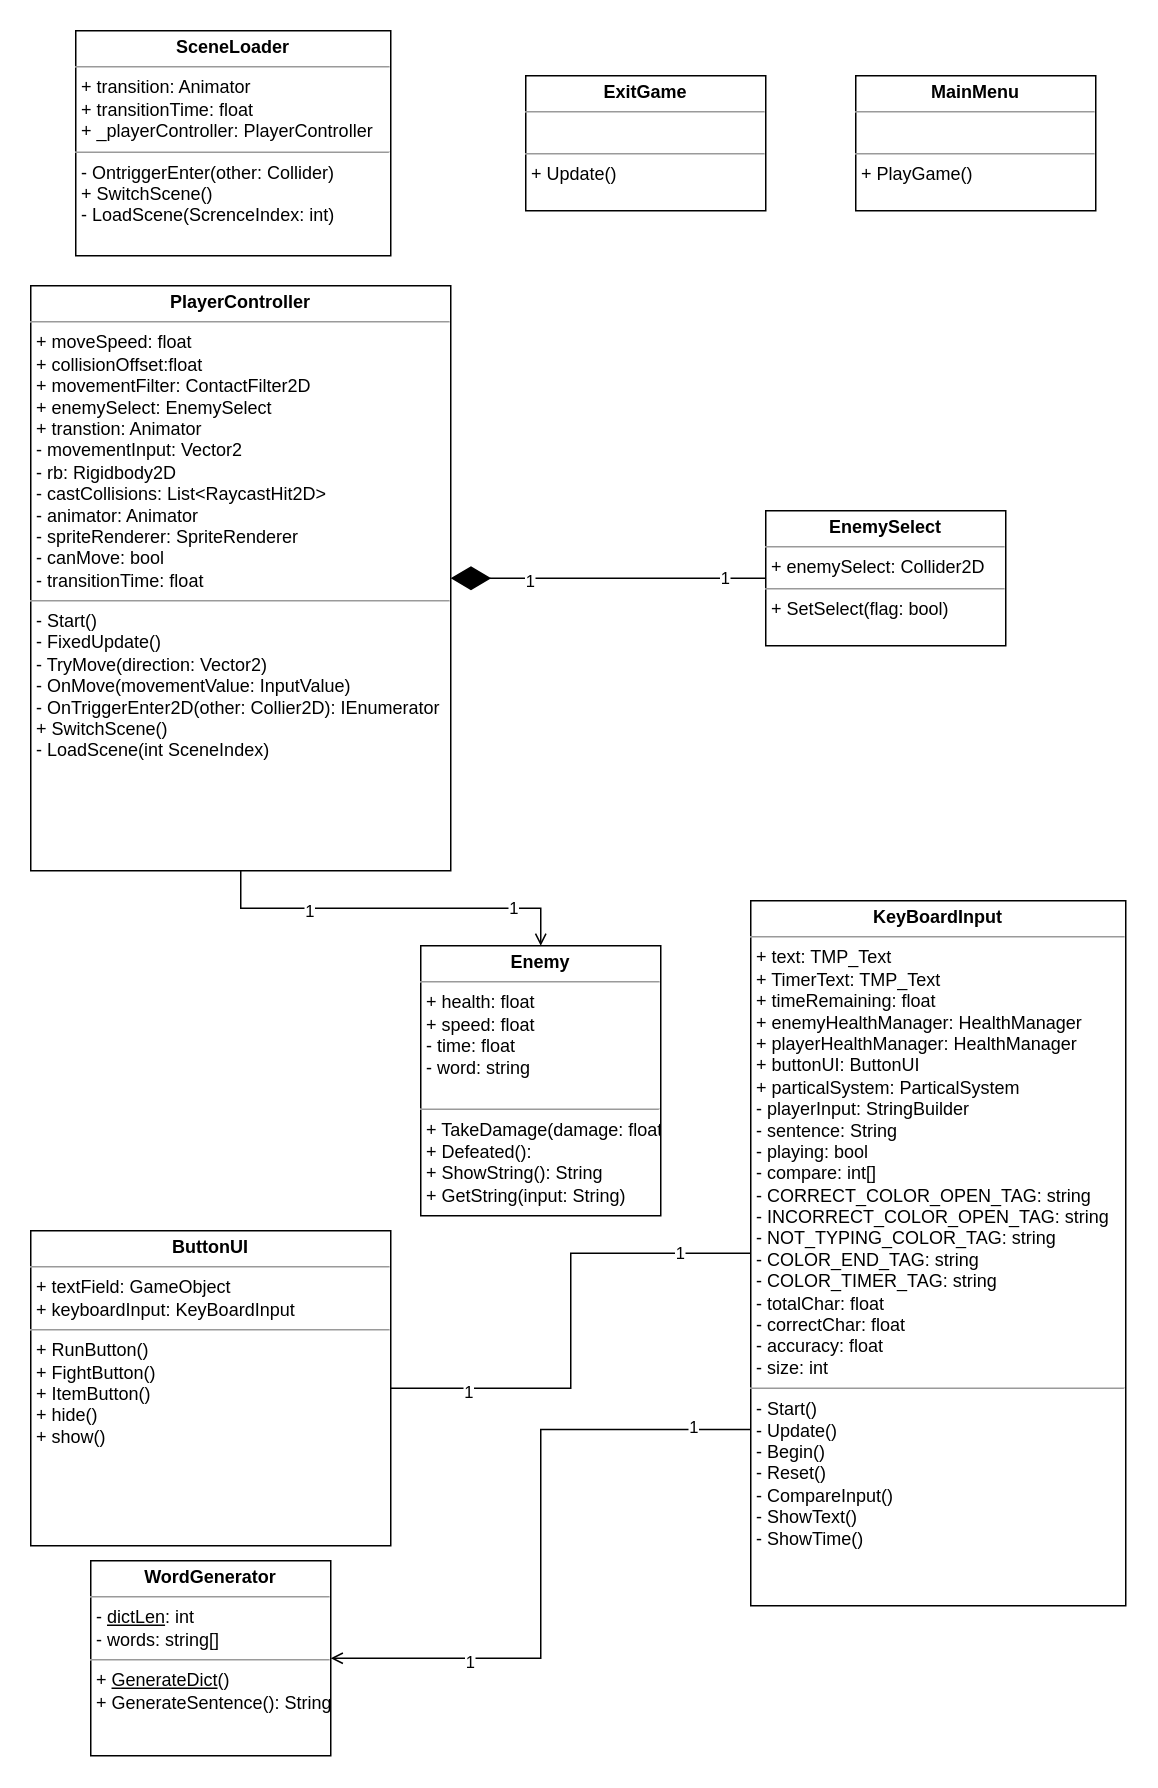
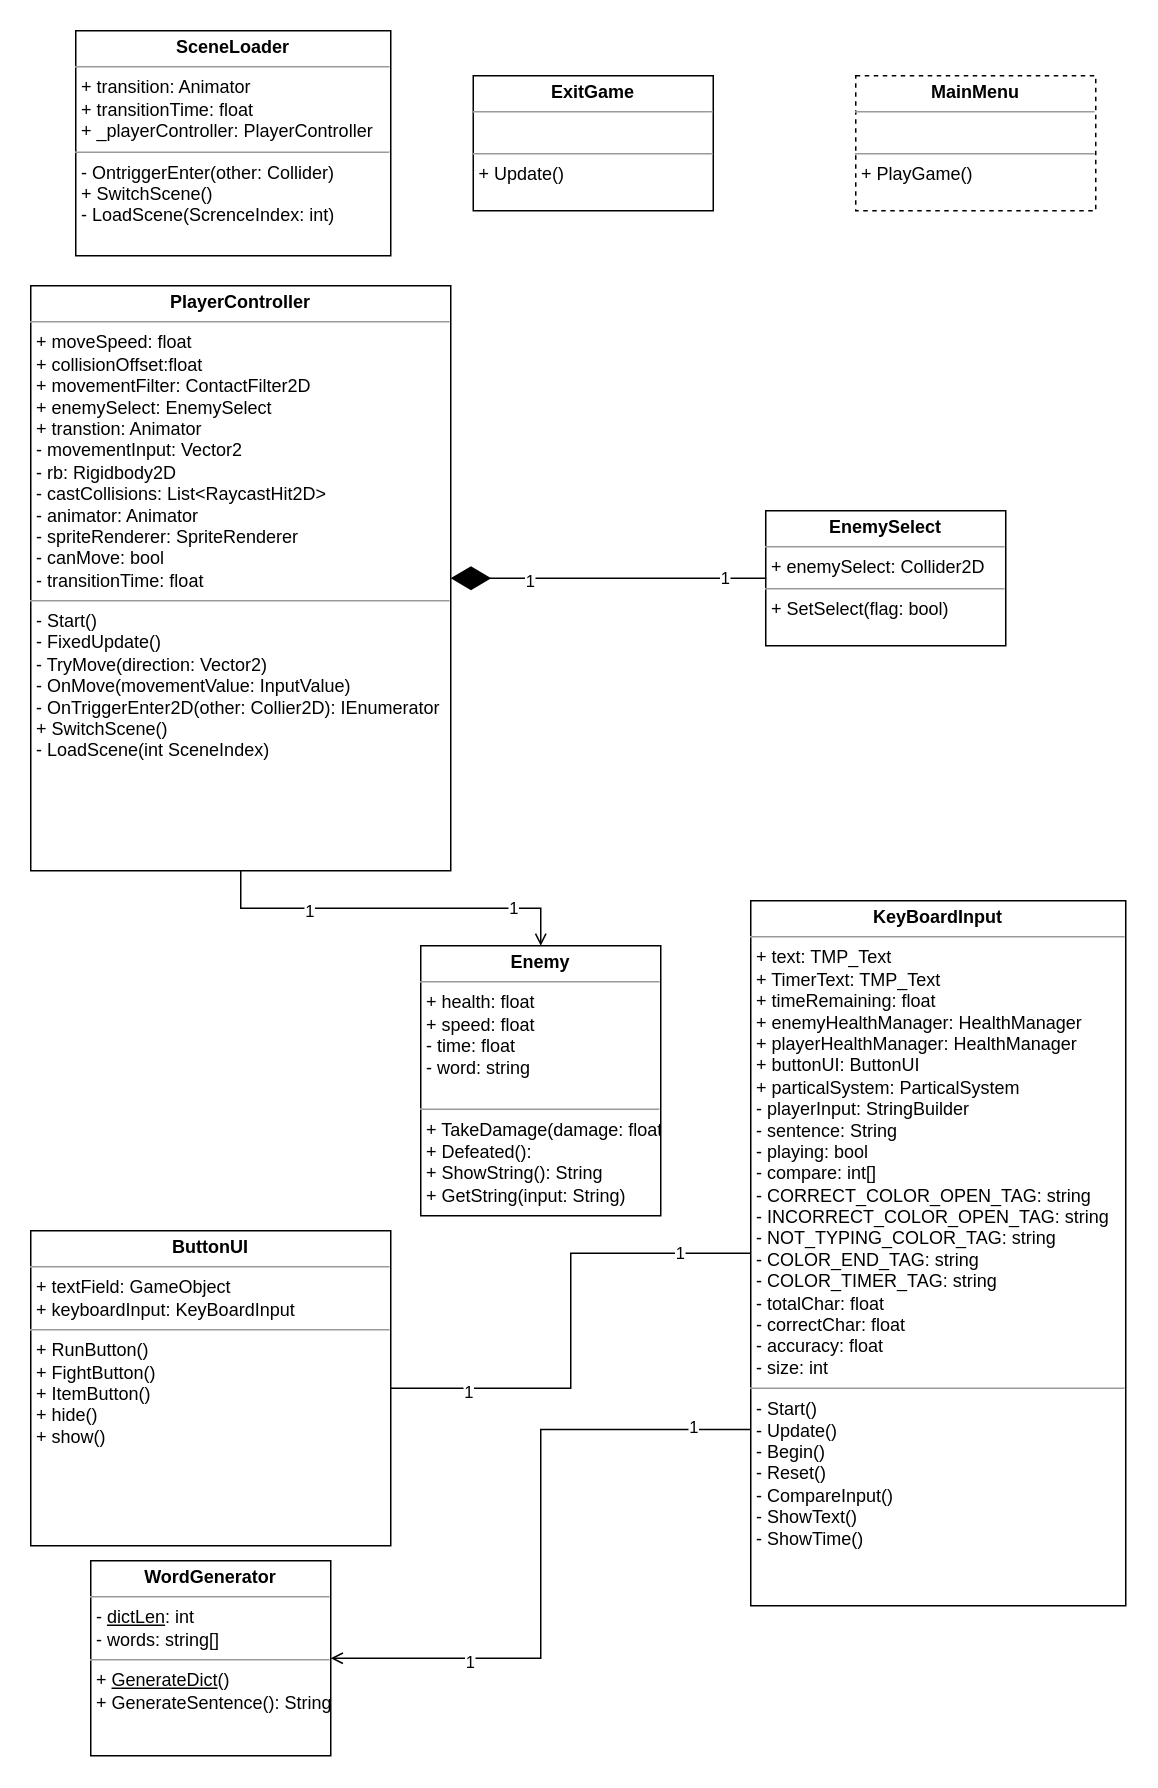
  <mxCell id="0" />
  <mxCell id="1" parent="0" />
  <mxCell id="2" style="edgeStyle=orthogonalEdgeStyle;rounded=0;orthogonalLoop=1;jettySize=auto;html=1;exitX=0.5;exitY=1;exitDx=0;exitDy=0;entryX=0.5;entryY=0;entryDx=0;entryDy=0;endArrow=open;endFill=0;" edge="1" parent="1" source="5" target="19"><mxGeometry relative="1" as="geometry" /></mxCell>
  <mxCell id="3" value="1" style="edgeLabel;html=1;align=center;verticalAlign=middle;resizable=0;points=[];" vertex="1" connectable="0" parent="2"><mxGeometry x="-0.44" y="-1" relative="1" as="geometry"><mxPoint as="offset" /></mxGeometry></mxCell>
  <mxCell id="4" value="1" style="edgeLabel;html=1;align=center;verticalAlign=middle;resizable=0;points=[];" vertex="1" connectable="0" parent="2"><mxGeometry x="0.648" y="1" relative="1" as="geometry"><mxPoint as="offset" /></mxGeometry></mxCell>
  <mxCell id="5" value="&lt;p style=&quot;margin:0px;margin-top:4px;text-align:center;&quot;&gt;&lt;b&gt;PlayerController&lt;/b&gt;&lt;/p&gt;&lt;hr size=&quot;1&quot;&gt;&lt;p style=&quot;margin:0px;margin-left:4px;&quot;&gt;+ moveSpeed: float&lt;/p&gt;&lt;p style=&quot;margin:0px;margin-left:4px;&quot;&gt;+ collisionOffset:float&lt;/p&gt;&lt;p style=&quot;margin:0px;margin-left:4px;&quot;&gt;+ movementFilter: ContactFilter2D&lt;/p&gt;&lt;p style=&quot;margin:0px;margin-left:4px;&quot;&gt;+ enemySelect: EnemySelect&lt;/p&gt;&lt;p style=&quot;margin:0px;margin-left:4px;&quot;&gt;+ transtion: Animator&lt;/p&gt;&lt;p style=&quot;margin:0px;margin-left:4px;&quot;&gt;- movementInput: Vector2&lt;/p&gt;&lt;p style=&quot;margin:0px;margin-left:4px;&quot;&gt;- rb: Rigidbody2D&lt;/p&gt;&lt;p style=&quot;margin:0px;margin-left:4px;&quot;&gt;- castCollisions: List&amp;lt;RaycastHit2D&amp;gt;&lt;/p&gt;&lt;p style=&quot;margin:0px;margin-left:4px;&quot;&gt;- animator: Animator&lt;/p&gt;&lt;p style=&quot;margin:0px;margin-left:4px;&quot;&gt;- spriteRenderer: SpriteRenderer&lt;/p&gt;&lt;p style=&quot;margin:0px;margin-left:4px;&quot;&gt;- canMove: bool&lt;/p&gt;&lt;p style=&quot;margin:0px;margin-left:4px;&quot;&gt;- transitionTime: float&lt;/p&gt;&lt;hr size=&quot;1&quot;&gt;&lt;p style=&quot;margin:0px;margin-left:4px;&quot;&gt;- Start()&lt;/p&gt;&lt;p style=&quot;margin:0px;margin-left:4px;&quot;&gt;- FixedUpdate()&lt;/p&gt;&lt;p style=&quot;margin:0px;margin-left:4px;&quot;&gt;- TryMove(direction: Vector2)&lt;/p&gt;&lt;p style=&quot;margin:0px;margin-left:4px;&quot;&gt;- OnMove(movementValue: InputValue)&lt;/p&gt;&lt;p style=&quot;margin:0px;margin-left:4px;&quot;&gt;- OnTriggerEnter2D(other: Collier2D): IEnumerator&lt;/p&gt;&lt;p style=&quot;margin:0px;margin-left:4px;&quot;&gt;+ SwitchScene()&lt;/p&gt;&lt;p style=&quot;margin:0px;margin-left:4px;&quot;&gt;- LoadScene(int SceneIndex)&lt;/p&gt;" style="verticalAlign=top;align=left;overflow=fill;fontSize=12;fontFamily=Helvetica;html=1;" vertex="1" parent="1"><mxGeometry x="20" y="190" width="280" height="390" as="geometry" /></mxCell>
  <mxCell id="6" value="&lt;p style=&quot;margin:0px;margin-top:4px;text-align:center;&quot;&gt;&lt;b&gt;EnemySelect&lt;/b&gt;&lt;/p&gt;&lt;hr size=&quot;1&quot;&gt;&lt;p style=&quot;margin:0px;margin-left:4px;&quot;&gt;+ enemySelect: Collider2D&lt;/p&gt;&lt;hr size=&quot;1&quot;&gt;&lt;p style=&quot;margin:0px;margin-left:4px;&quot;&gt;+ SetSelect(flag: bool)&lt;/p&gt;" style="verticalAlign=top;align=left;overflow=fill;fontSize=12;fontFamily=Helvetica;html=1;" vertex="1" parent="1"><mxGeometry x="510" y="340" width="160" height="90" as="geometry" /></mxCell>
  <mxCell id="7" value="" style="endArrow=diamondThin;endFill=1;endSize=24;html=1;rounded=0;entryX=1;entryY=0.5;entryDx=0;entryDy=0;exitX=0;exitY=0.5;exitDx=0;exitDy=0;" edge="1" parent="1" source="6" target="5"><mxGeometry width="160" relative="1" as="geometry"><mxPoint x="380" y="490" as="sourcePoint" /><mxPoint x="540" y="490" as="targetPoint" /></mxGeometry></mxCell>
  <mxCell id="8" value="1" style="edgeLabel;html=1;align=center;verticalAlign=middle;resizable=0;points=[];" vertex="1" connectable="0" parent="7"><mxGeometry x="0.5" y="1" relative="1" as="geometry"><mxPoint as="offset" /></mxGeometry></mxCell>
  <mxCell id="9" value="1" style="edgeLabel;html=1;align=center;verticalAlign=middle;resizable=0;points=[];" vertex="1" connectable="0" parent="7"><mxGeometry x="-0.738" y="-1" relative="1" as="geometry"><mxPoint as="offset" /></mxGeometry></mxCell>
  <mxCell id="10" style="edgeStyle=orthogonalEdgeStyle;rounded=0;orthogonalLoop=1;jettySize=auto;html=1;exitX=1;exitY=0.5;exitDx=0;exitDy=0;entryX=0;entryY=0.5;entryDx=0;entryDy=0;endArrow=none;endFill=0;" edge="1" parent="1" source="13" target="17"><mxGeometry relative="1" as="geometry" /></mxCell>
  <mxCell id="11" value="1" style="edgeLabel;html=1;align=center;verticalAlign=middle;resizable=0;points=[];" vertex="1" connectable="0" parent="10"><mxGeometry x="-0.691" y="-2" relative="1" as="geometry"><mxPoint as="offset" /></mxGeometry></mxCell>
  <mxCell id="12" value="1" style="edgeLabel;html=1;align=center;verticalAlign=middle;resizable=0;points=[];" vertex="1" connectable="0" parent="10"><mxGeometry x="0.709" y="1" relative="1" as="geometry"><mxPoint as="offset" /></mxGeometry></mxCell>
  <mxCell id="13" value="&lt;p style=&quot;margin:0px;margin-top:4px;text-align:center;&quot;&gt;&lt;b&gt;ButtonUI&lt;/b&gt;&lt;/p&gt;&lt;hr size=&quot;1&quot;&gt;&lt;p style=&quot;margin:0px;margin-left:4px;&quot;&gt;+ textField: GameObject&lt;/p&gt;&lt;p style=&quot;margin:0px;margin-left:4px;&quot;&gt;+ keyboardInput: KeyBoardInput&lt;/p&gt;&lt;hr size=&quot;1&quot;&gt;&lt;p style=&quot;margin:0px;margin-left:4px;&quot;&gt;+ RunButton()&lt;/p&gt;&lt;p style=&quot;margin:0px;margin-left:4px;&quot;&gt;+ FightButton()&lt;/p&gt;&lt;p style=&quot;margin:0px;margin-left:4px;&quot;&gt;+ ItemButton()&lt;/p&gt;&lt;p style=&quot;margin:0px;margin-left:4px;&quot;&gt;+ hide()&lt;/p&gt;&lt;p style=&quot;margin:0px;margin-left:4px;&quot;&gt;+ show()&lt;/p&gt;" style="verticalAlign=top;align=left;overflow=fill;fontSize=12;fontFamily=Helvetica;html=1;" vertex="1" parent="1"><mxGeometry x="20" y="820" width="240" height="210" as="geometry" /></mxCell>
  <mxCell id="14" style="edgeStyle=orthogonalEdgeStyle;rounded=0;orthogonalLoop=1;jettySize=auto;html=1;exitX=0;exitY=0.75;exitDx=0;exitDy=0;endArrow=open;endFill=0;" edge="1" parent="1" source="17" target="18"><mxGeometry relative="1" as="geometry" /></mxCell>
  <mxCell id="15" value="1" style="edgeLabel;html=1;align=center;verticalAlign=middle;resizable=0;points=[];" vertex="1" connectable="0" parent="14"><mxGeometry x="0.57" y="2" relative="1" as="geometry"><mxPoint as="offset" /></mxGeometry></mxCell>
  <mxCell id="16" value="1" style="edgeLabel;html=1;align=center;verticalAlign=middle;resizable=0;points=[];" vertex="1" connectable="0" parent="14"><mxGeometry x="-0.82" y="-2" relative="1" as="geometry"><mxPoint as="offset" /></mxGeometry></mxCell>
  <mxCell id="17" value="&lt;p style=&quot;margin:0px;margin-top:4px;text-align:center;&quot;&gt;&lt;b&gt;KeyBoardInput&lt;/b&gt;&lt;/p&gt;&lt;hr size=&quot;1&quot;&gt;&lt;p style=&quot;margin:0px;margin-left:4px;&quot;&gt;+ text: TMP_Text&lt;/p&gt;&lt;p style=&quot;margin:0px;margin-left:4px;&quot;&gt;+ TimerText: TMP_Text&lt;/p&gt;&lt;p style=&quot;margin:0px;margin-left:4px;&quot;&gt;+ timeRemaining: float&lt;/p&gt;&lt;p style=&quot;margin:0px;margin-left:4px;&quot;&gt;+ enemyHealthManager: HealthManager&lt;/p&gt;&lt;p style=&quot;margin:0px;margin-left:4px;&quot;&gt;+ playerHealthManager: HealthManager&lt;/p&gt;&lt;p style=&quot;margin:0px;margin-left:4px;&quot;&gt;+ buttonUI: ButtonUI&lt;/p&gt;&lt;p style=&quot;margin:0px;margin-left:4px;&quot;&gt;+ particalSystem: ParticalSystem&lt;/p&gt;&lt;p style=&quot;margin:0px;margin-left:4px;&quot;&gt;- playerInput: StringBuilder&lt;/p&gt;&lt;p style=&quot;margin:0px;margin-left:4px;&quot;&gt;- sentence: String&lt;/p&gt;&lt;p style=&quot;margin:0px;margin-left:4px;&quot;&gt;- playing: bool&lt;/p&gt;&lt;p style=&quot;margin:0px;margin-left:4px;&quot;&gt;- compare: int[]&lt;/p&gt;&lt;p style=&quot;margin:0px;margin-left:4px;&quot;&gt;- CORRECT_COLOR_OPEN_TAG: string&lt;/p&gt;&lt;p style=&quot;margin:0px;margin-left:4px;&quot;&gt;- INCORRECT_COLOR_OPEN_TAG: string&lt;/p&gt;&lt;p style=&quot;margin:0px;margin-left:4px;&quot;&gt;- NOT_TYPING_COLOR_TAG: string&lt;/p&gt;&lt;p style=&quot;margin:0px;margin-left:4px;&quot;&gt;- COLOR_END_TAG: string&lt;/p&gt;&lt;p style=&quot;margin:0px;margin-left:4px;&quot;&gt;- COLOR_TIMER_TAG: string&lt;/p&gt;&lt;p style=&quot;margin:0px;margin-left:4px;&quot;&gt;- totalChar: float&lt;/p&gt;&lt;p style=&quot;margin:0px;margin-left:4px;&quot;&gt;- correctChar: float&lt;/p&gt;&lt;p style=&quot;margin:0px;margin-left:4px;&quot;&gt;- accuracy: float&lt;/p&gt;&lt;p style=&quot;margin:0px;margin-left:4px;&quot;&gt;- size: int&lt;/p&gt;&lt;hr size=&quot;1&quot;&gt;&lt;p style=&quot;margin:0px;margin-left:4px;&quot;&gt;- Start()&lt;/p&gt;&lt;p style=&quot;margin:0px;margin-left:4px;&quot;&gt;- Update()&lt;/p&gt;&lt;p style=&quot;margin:0px;margin-left:4px;&quot;&gt;- Begin()&lt;/p&gt;&lt;p style=&quot;margin:0px;margin-left:4px;&quot;&gt;- Reset()&lt;/p&gt;&lt;p style=&quot;margin:0px;margin-left:4px;&quot;&gt;- CompareInput()&lt;/p&gt;&lt;p style=&quot;margin:0px;margin-left:4px;&quot;&gt;- ShowText()&lt;/p&gt;&lt;p style=&quot;margin:0px;margin-left:4px;&quot;&gt;- ShowTime()&lt;/p&gt;" style="verticalAlign=top;align=left;overflow=fill;fontSize=12;fontFamily=Helvetica;html=1;" vertex="1" parent="1"><mxGeometry x="500" y="600" width="250" height="470" as="geometry" /></mxCell>
  <mxCell id="18" value="&lt;p style=&quot;margin:0px;margin-top:4px;text-align:center;&quot;&gt;&lt;b&gt;WordGenerator&lt;/b&gt;&lt;/p&gt;&lt;hr size=&quot;1&quot;&gt;&lt;p style=&quot;margin:0px;margin-left:4px;&quot;&gt;- &lt;u&gt;dictLen&lt;/u&gt;: int&lt;/p&gt;&lt;p style=&quot;margin:0px;margin-left:4px;&quot;&gt;- words: string[]&lt;/p&gt;&lt;hr size=&quot;1&quot;&gt;&lt;p style=&quot;margin:0px;margin-left:4px;&quot;&gt;+ &lt;u&gt;GenerateDict&lt;/u&gt;()&lt;/p&gt;&lt;p style=&quot;margin:0px;margin-left:4px;&quot;&gt;+ GenerateSentence(): String&lt;/p&gt;" style="verticalAlign=top;align=left;overflow=fill;fontSize=12;fontFamily=Helvetica;html=1;" vertex="1" parent="1"><mxGeometry x="60" y="1040" width="160" height="130" as="geometry" /></mxCell>
  <mxCell id="19" value="&lt;p style=&quot;margin:0px;margin-top:4px;text-align:center;&quot;&gt;&lt;b&gt;Enemy&lt;/b&gt;&lt;/p&gt;&lt;hr size=&quot;1&quot;&gt;&lt;p style=&quot;margin:0px;margin-left:4px;&quot;&gt;+ health: float&lt;/p&gt;&lt;p style=&quot;margin:0px;margin-left:4px;&quot;&gt;+ speed: float&lt;/p&gt;&lt;p style=&quot;margin:0px;margin-left:4px;&quot;&gt;- time: float&lt;/p&gt;&lt;p style=&quot;margin:0px;margin-left:4px;&quot;&gt;- word: string&lt;/p&gt;&lt;p style=&quot;margin:0px;margin-left:4px;&quot;&gt;&lt;br&gt;&lt;/p&gt;&lt;hr size=&quot;1&quot;&gt;&lt;p style=&quot;margin:0px;margin-left:4px;&quot;&gt;+ TakeDamage(damage: float)&lt;/p&gt;&lt;p style=&quot;margin:0px;margin-left:4px;&quot;&gt;+ Defeated():&lt;/p&gt;&lt;p style=&quot;margin:0px;margin-left:4px;&quot;&gt;+ ShowString(): String&lt;/p&gt;&lt;p style=&quot;margin:0px;margin-left:4px;&quot;&gt;+ GetString(input: String)&amp;nbsp;&lt;/p&gt;" style="verticalAlign=top;align=left;overflow=fill;fontSize=12;fontFamily=Helvetica;html=1;" vertex="1" parent="1"><mxGeometry x="280" y="630" width="160" height="180" as="geometry" /></mxCell>
- <mxCell id="20" value="&lt;p style=&quot;margin:0px;margin-top:4px;text-align:center;&quot;&gt;&lt;b&gt;MainMenu&lt;/b&gt;&lt;/p&gt;&lt;hr size=&quot;1&quot;&gt;&lt;p style=&quot;margin:0px;margin-left:4px;&quot;&gt;&lt;br&gt;&lt;/p&gt;&lt;hr size=&quot;1&quot;&gt;&lt;p style=&quot;margin:0px;margin-left:4px;&quot;&gt;+ PlayGame()&lt;/p&gt;" style="verticalAlign=top;align=left;overflow=fill;fontSize=12;fontFamily=Helvetica;html=1;" vertex="1" parent="1"><mxGeometry x="570" y="50" width="160" height="90" as="geometry" /></mxCell>
- <mxCell id="21" value="&lt;p style=&quot;margin:0px;margin-top:4px;text-align:center;&quot;&gt;&lt;b&gt;ExitGame&lt;/b&gt;&lt;/p&gt;&lt;hr size=&quot;1&quot;&gt;&lt;p style=&quot;margin:0px;margin-left:4px;&quot;&gt;&lt;br&gt;&lt;/p&gt;&lt;hr size=&quot;1&quot;&gt;&lt;p style=&quot;margin:0px;margin-left:4px;&quot;&gt;+ Update()&lt;/p&gt;" style="verticalAlign=top;align=left;overflow=fill;fontSize=12;fontFamily=Helvetica;html=1;" vertex="1" parent="1"><mxGeometry x="350" y="50" width="160" height="90" as="geometry" /></mxCell>
+ <mxCell id="20" value="&lt;p style=&quot;margin:0px;margin-top:4px;text-align:center;&quot;&gt;&lt;b&gt;MainMenu&lt;/b&gt;&lt;/p&gt;&lt;hr size=&quot;1&quot;&gt;&lt;p style=&quot;margin:0px;margin-left:4px;&quot;&gt;&lt;br&gt;&lt;/p&gt;&lt;hr size=&quot;1&quot;&gt;&lt;p style=&quot;margin:0px;margin-left:4px;&quot;&gt;+ PlayGame()&lt;/p&gt;" style="verticalAlign=top;align=left;overflow=fill;fontSize=12;fontFamily=Helvetica;html=1;dashed=1;" vertex="1" parent="1"><mxGeometry x="570" y="50" width="160" height="90" as="geometry" /></mxCell>
+ <mxCell id="21" value="&lt;p style=&quot;margin:0px;margin-top:4px;text-align:center;&quot;&gt;&lt;b&gt;ExitGame&lt;/b&gt;&lt;/p&gt;&lt;hr size=&quot;1&quot;&gt;&lt;p style=&quot;margin:0px;margin-left:4px;&quot;&gt;&lt;br&gt;&lt;/p&gt;&lt;hr size=&quot;1&quot;&gt;&lt;p style=&quot;margin:0px;margin-left:4px;&quot;&gt;+ Update()&lt;/p&gt;" style="verticalAlign=top;align=left;overflow=fill;fontSize=12;fontFamily=Helvetica;html=1;" vertex="1" parent="1"><mxGeometry x="315" y="50" width="160" height="90" as="geometry" /></mxCell>
  <mxCell id="22" value="&lt;p style=&quot;margin:0px;margin-top:4px;text-align:center;&quot;&gt;&lt;b&gt;SceneLoader&lt;/b&gt;&lt;/p&gt;&lt;hr size=&quot;1&quot;&gt;&lt;p style=&quot;margin:0px;margin-left:4px;&quot;&gt;+ transition: Animator&lt;/p&gt;&lt;p style=&quot;margin:0px;margin-left:4px;&quot;&gt;+ transitionTime: float&lt;/p&gt;&lt;p style=&quot;margin:0px;margin-left:4px;&quot;&gt;+ _playerController: PlayerController&lt;/p&gt;&lt;hr size=&quot;1&quot;&gt;&lt;p style=&quot;margin:0px;margin-left:4px;&quot;&gt;- OntriggerEnter(other: Collider)&lt;/p&gt;&lt;p style=&quot;margin:0px;margin-left:4px;&quot;&gt;+ SwitchScene()&lt;/p&gt;&lt;p style=&quot;margin:0px;margin-left:4px;&quot;&gt;- LoadScene(ScrenceIndex: int)&lt;/p&gt;" style="verticalAlign=top;align=left;overflow=fill;fontSize=12;fontFamily=Helvetica;html=1;" vertex="1" parent="1"><mxGeometry x="50" y="20" width="210" height="150" as="geometry" /></mxCell>
